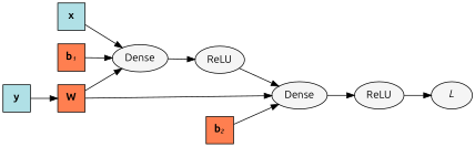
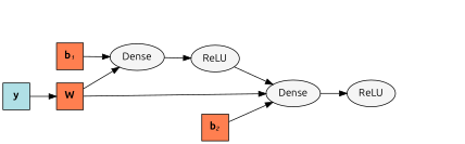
  digraph {
    fontname=Ubuntu
    rankdir=LR
    node [fillcolor=whitesmoke fontname=Ubuntu style=filled]
    edge [fontname=Ubuntu]
-   n1 [fillcolor=PowderBlue label=<<B>x</B>> shape=square]
    n2 [label=Dense]
    n3 [label=ReLU]
    n4 [fillcolor=PowderBlue label=<<B>y</B>> shape=square]
    n5 [fillcolor=coral label=<<B>W</B>> shape=square]
-   n6 [label=<<I>L</I>>]
    n7 [label=Dense]
    n8 [label=ReLU]
    n9 [fillcolor=coral label=<<B>b</B><I>&#8321;</I>> shape=square]
    n10 [fillcolor=coral label=<<B>b</B><I>&#8322;</I>> shape=square]
-   n1 -> n2
    n2 -> n3
    n3 -> n7
    n4 -> n5
    n5 -> n2
    n5 -> n7
    n7 -> n8
-   n8 -> n6
    n9 -> n2
    n10 -> n7
  }
